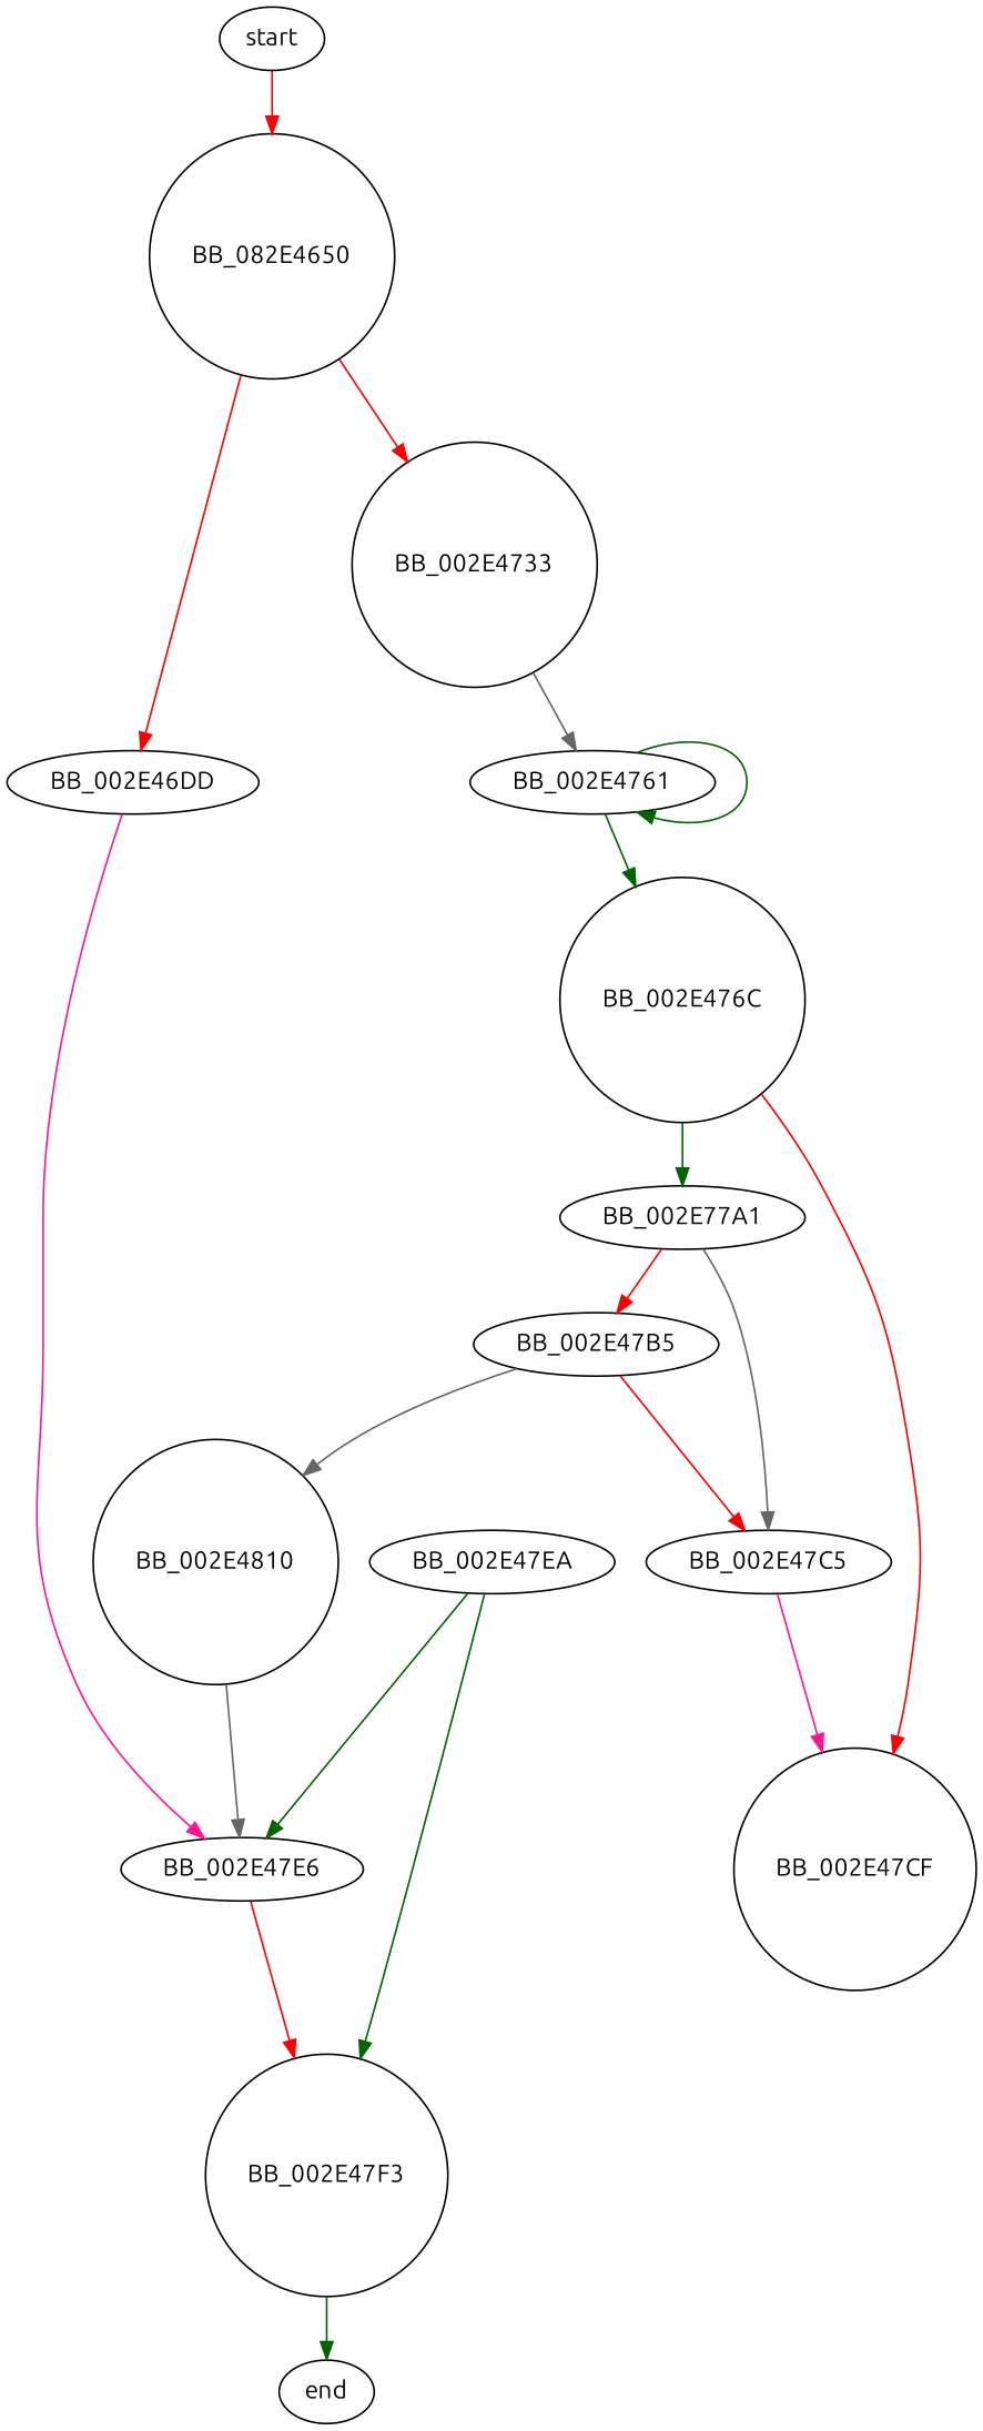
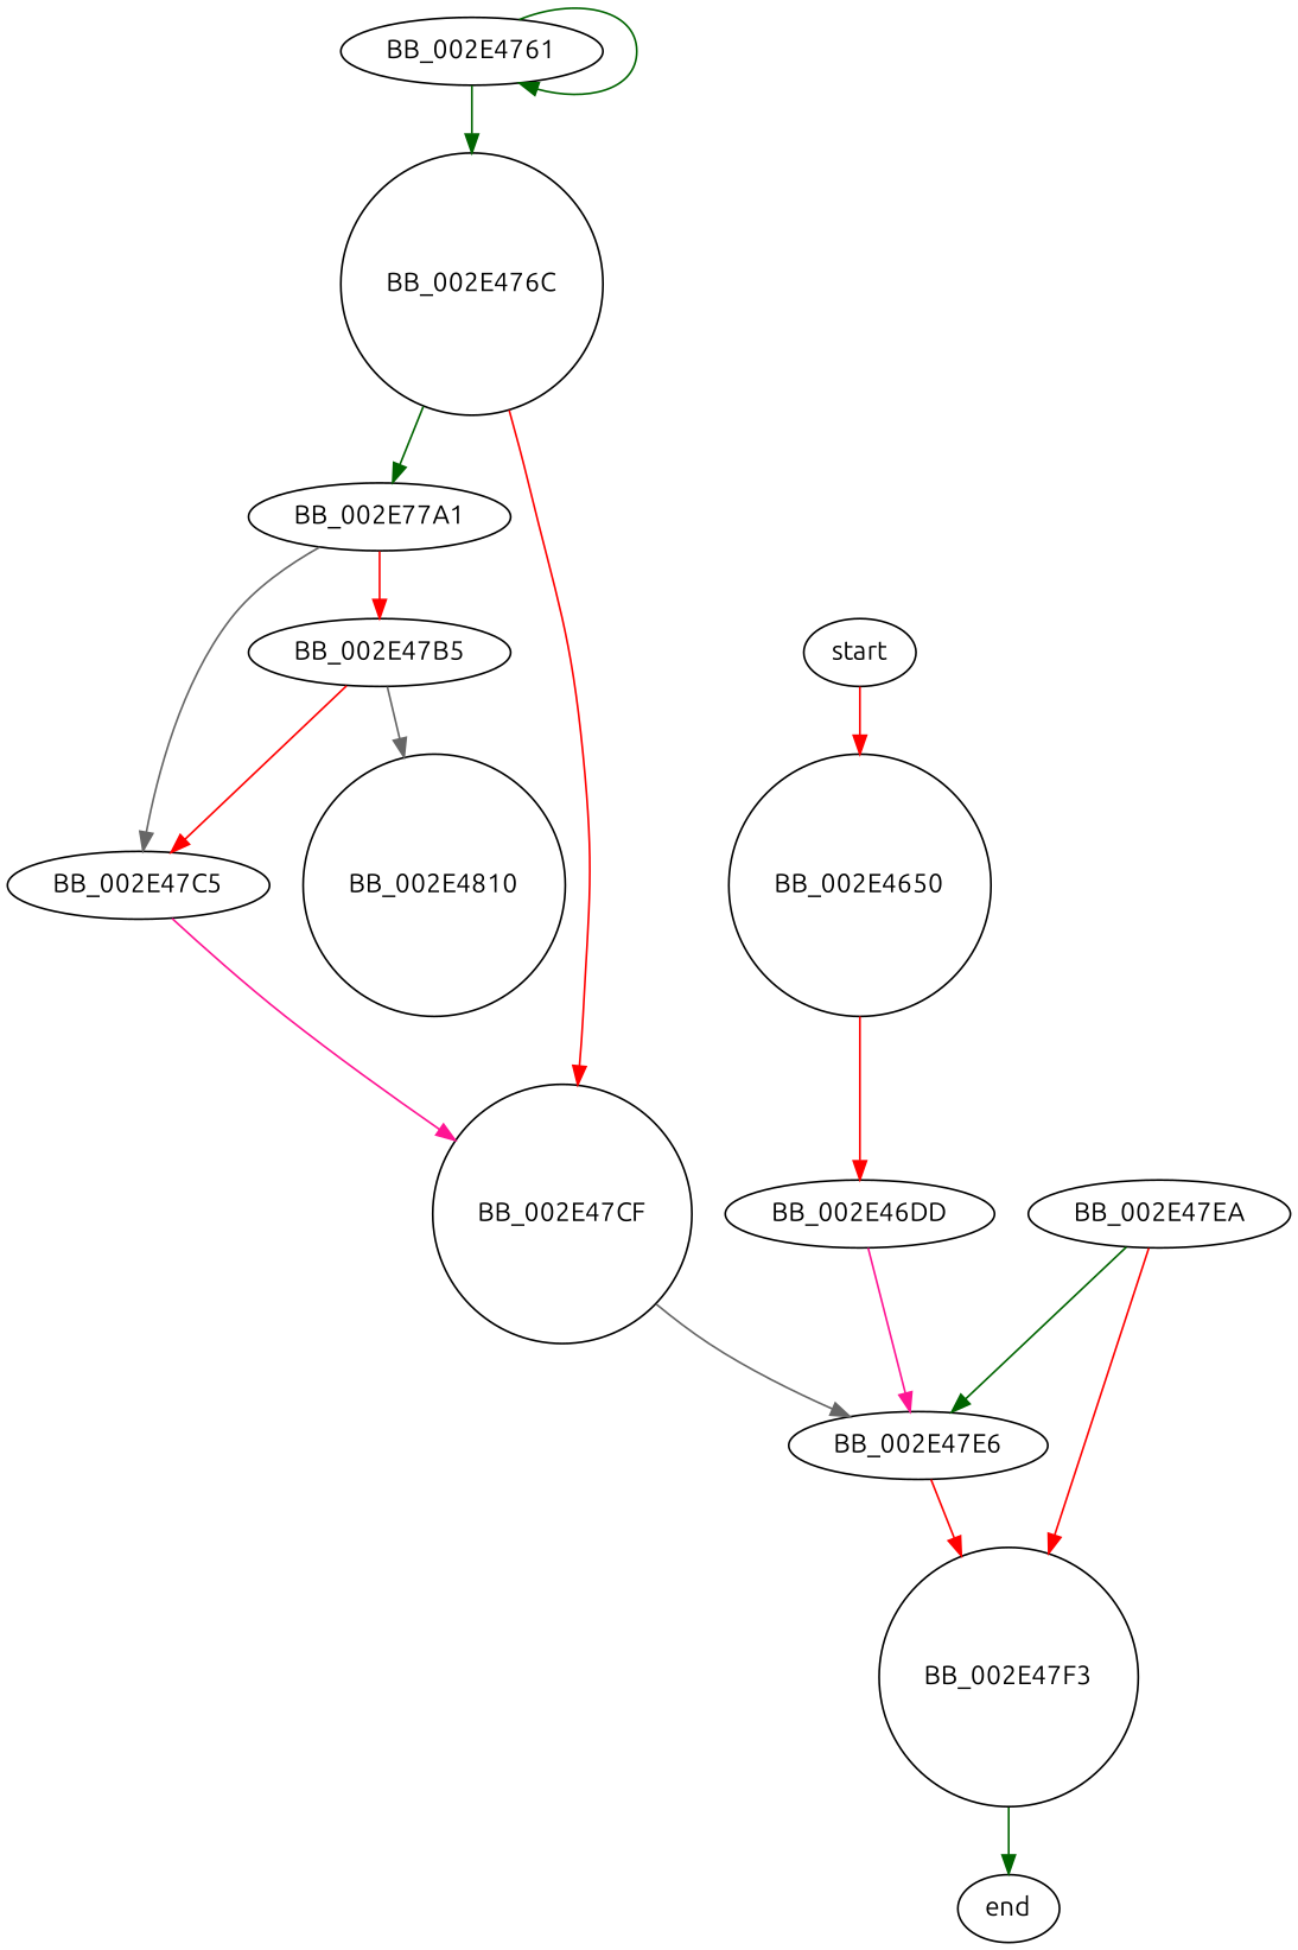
  digraph {
    fontname=Ubuntu
    node [fontname=Ubuntu shape=ellipse]
    edge [color=red fontname=Ubuntu]
-   BB_002E4650 [shape=circle label=BB_082E4650]
+   BB_002E4650 [shape=circle]
    start
    BB_002E46DD
-   BB_002E4733 [shape=circle]
    BB_002E47E6
    BB_002E4761
    BB_002E47F3 [shape=circle]
    BB_002E476C [shape=circle]
    BB_002E47EA
    end
    n11 [label=BB_002E77A1]
    BB_002E47CF [shape=circle]
    BB_002E47B5
    BB_002E47C5
    BB_002E4810 [shape=circle]
    BB_002E4650 -> BB_002E46DD
-   BB_002E4650 -> BB_002E4733
    start -> BB_002E4650
    BB_002E46DD -> BB_002E47E6 [color=deeppink]
-   BB_002E4733 -> BB_002E4761 [color=gray40]
    BB_002E47E6 -> BB_002E47F3
    BB_002E4761 -> BB_002E4761 [color=darkgreen]
    BB_002E4761 -> BB_002E476C [color=darkgreen]
    BB_002E47F3 -> end [color=darkgreen]
    BB_002E476C -> n11 [color=darkgreen]
    BB_002E476C -> BB_002E47CF
    BB_002E47EA -> BB_002E47E6 [color=darkgreen]
-   BB_002E47EA -> BB_002E47F3 [color=darkgreen]
+   BB_002E47EA -> BB_002E47F3
    n11 -> BB_002E47B5
    n11 -> BB_002E47C5 [color=gray40]
-   BB_002E4810 -> BB_002E47E6 [color=gray40]
+   BB_002E47CF -> BB_002E47E6 [color=gray40]
    BB_002E47B5 -> BB_002E47C5
    BB_002E47B5 -> BB_002E4810 [color=gray40]
    BB_002E47C5 -> BB_002E47CF [color=deeppink]
  }
